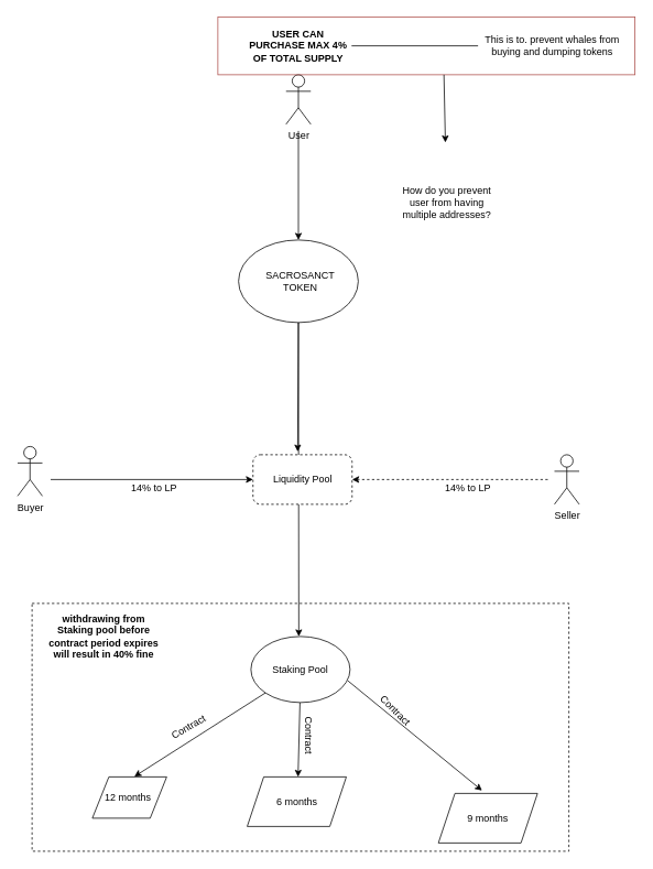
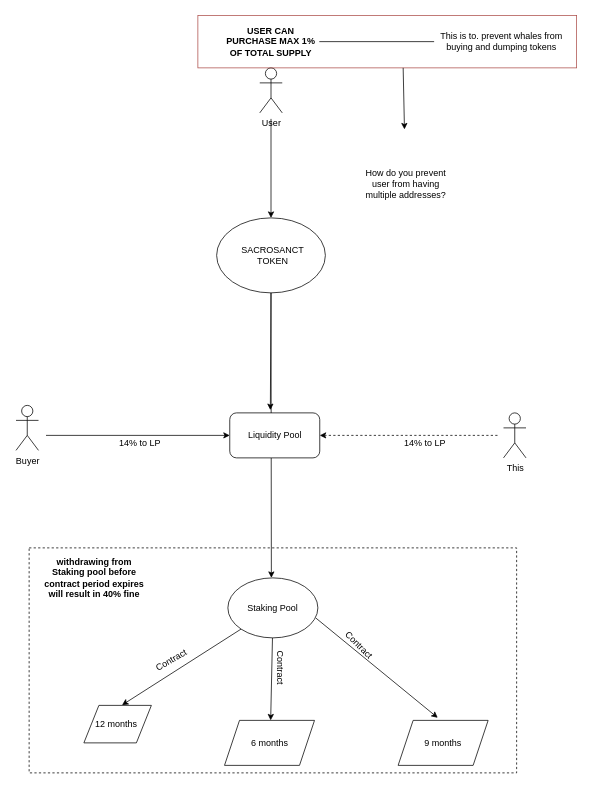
  <mxCell id="0" />
  <mxCell id="1" parent="0" />
  <mxCell id="2" value="" style="endArrow=classic;html=1;startSize=6;endSize=6;targetPerimeterSpacing=8;startArrow=none;entryX=0.513;entryY=0;entryDx=0;entryDy=0;entryPerimeter=0;" edge="1" parent="1" source="28" target="25"><mxGeometry width="50" height="50" relative="1" as="geometry"><mxPoint x="360" y="770" as="sourcePoint" /><mxPoint x="360" y="978" as="targetPoint" /></mxGeometry></mxCell>
  <mxCell id="3" value="" style="endArrow=classic;html=1;startSize=6;endSize=6;sourcePerimeterSpacing=8;targetPerimeterSpacing=8;exitX=0.5;exitY=1;exitDx=0;exitDy=0;" edge="1" parent="1" source="4"><mxGeometry width="50" height="50" relative="1" as="geometry"><mxPoint x="448" y="550" as="sourcePoint" /><mxPoint x="361" y="770" as="targetPoint" /></mxGeometry></mxCell>
  <mxCell id="4" value="" style="ellipse;whiteSpace=wrap;html=1;hachureGap=4;pointerEvents=0;" vertex="1" parent="1"><mxGeometry x="288" y="290" width="145" height="100" as="geometry" /></mxCell>
  <mxCell id="5" value="SACROSANCT TOKEN" style="text;html=1;strokeColor=none;fillColor=none;align=center;verticalAlign=middle;whiteSpace=wrap;rounded=0;hachureGap=4;pointerEvents=0;" vertex="1" parent="1"><mxGeometry x="343" y="330" width="40" height="20" as="geometry" /></mxCell>
  <mxCell id="6" value="Buyer" style="shape=umlActor;verticalLabelPosition=bottom;verticalAlign=top;html=1;outlineConnect=0;hachureGap=4;pointerEvents=0;" vertex="1" parent="1"><mxGeometry x="20.5" y="540" width="30" height="60" as="geometry" /></mxCell>
- <mxCell id="7" value="Seller" style="shape=umlActor;verticalLabelPosition=bottom;verticalAlign=top;html=1;outlineConnect=0;hachureGap=4;pointerEvents=0;" vertex="1" parent="1"><mxGeometry x="670.5" y="550" width="30" height="60" as="geometry" /></mxCell>
- <mxCell id="8" value="Liquidity Pool" style="rounded=1;whiteSpace=wrap;html=1;hachureGap=4;pointerEvents=0;dashed=1;" vertex="1" parent="1"><mxGeometry x="305.5" y="550" width="120" height="60" as="geometry" /></mxCell>
+ <mxCell id="7" value="This" style="shape=umlActor;verticalLabelPosition=bottom;verticalAlign=top;html=1;outlineConnect=0;hachureGap=4;pointerEvents=0;" vertex="1" parent="1"><mxGeometry x="670.5" y="550" width="30" height="60" as="geometry" /></mxCell>
+ <mxCell id="8" value="Liquidity Pool" style="rounded=1;whiteSpace=wrap;html=1;hachureGap=4;pointerEvents=0;" vertex="1" parent="1"><mxGeometry x="305.5" y="550" width="120" height="60" as="geometry" /></mxCell>
  <mxCell id="9" value="" style="endArrow=classic;html=1;startSize=6;endSize=6;sourcePerimeterSpacing=8;targetPerimeterSpacing=8;entryX=0;entryY=0.5;entryDx=0;entryDy=0;" edge="1" parent="1" target="8"><mxGeometry width="50" height="50" relative="1" as="geometry"><mxPoint x="60.5" y="580" as="sourcePoint" /><mxPoint x="490.5" y="680" as="targetPoint" /></mxGeometry></mxCell>
  <mxCell id="10" value="" style="endArrow=classic;html=1;startSize=6;endSize=6;sourcePerimeterSpacing=8;targetPerimeterSpacing=8;entryX=1;entryY=0.5;entryDx=0;entryDy=0;dashed=1;" edge="1" parent="1" source="7" target="8"><mxGeometry width="50" height="50" relative="1" as="geometry"><mxPoint x="440.5" y="730" as="sourcePoint" /><mxPoint x="430.5" y="580" as="targetPoint" /></mxGeometry></mxCell>
  <mxCell id="11" value="14% to LP" style="text;html=1;strokeColor=none;fillColor=none;align=center;verticalAlign=middle;whiteSpace=wrap;rounded=0;hachureGap=4;pointerEvents=0;" vertex="1" parent="1"><mxGeometry x="530.5" y="580" width="70" height="20" as="geometry" /></mxCell>
  <mxCell id="12" value="14% to LP" style="text;html=1;strokeColor=none;fillColor=none;align=center;verticalAlign=middle;whiteSpace=wrap;rounded=0;hachureGap=4;pointerEvents=0;" vertex="1" parent="1"><mxGeometry x="150.5" y="580" width="70" height="20" as="geometry" /></mxCell>
  <mxCell id="13" value="" style="endArrow=classic;html=1;startSize=6;endSize=6;sourcePerimeterSpacing=8;targetPerimeterSpacing=8;exitX=0.5;exitY=1;exitDx=0;exitDy=0;entryX=0.451;entryY=-0.063;entryDx=0;entryDy=0;entryPerimeter=0;" edge="1" parent="1" source="4" target="8"><mxGeometry width="50" height="50" relative="1" as="geometry"><mxPoint x="408" y="500" as="sourcePoint" /><mxPoint x="458" y="450" as="targetPoint" /></mxGeometry></mxCell>
  <mxCell id="14" value="User" style="shape=umlActor;verticalLabelPosition=bottom;verticalAlign=top;html=1;outlineConnect=0;hachureGap=4;pointerEvents=0;" vertex="1" parent="1"><mxGeometry x="345.5" y="90" width="30" height="60" as="geometry" /></mxCell>
  <mxCell id="15" value="" style="endArrow=classic;html=1;startSize=6;endSize=6;sourcePerimeterSpacing=8;targetPerimeterSpacing=8;entryX=0.5;entryY=0;entryDx=0;entryDy=0;" edge="1" parent="1" source="14" target="4"><mxGeometry width="50" height="50" relative="1" as="geometry"><mxPoint x="358" y="160" as="sourcePoint" /><mxPoint x="498" y="280" as="targetPoint" /></mxGeometry></mxCell>
- <mxCell id="16" value="&lt;b&gt;USER CAN PURCHASE MAX 4% OF TOTAL SUPPLY&lt;/b&gt;" style="text;html=1;strokeColor=none;fillColor=none;align=center;verticalAlign=middle;whiteSpace=wrap;rounded=0;hachureGap=4;pointerEvents=0;" vertex="1" parent="1"><mxGeometry x="296.13" y="30" width="128.75" height="50" as="geometry" /></mxCell>
+ <mxCell id="16" value="&lt;b&gt;USER CAN PURCHASE MAX 1% OF TOTAL SUPPLY&lt;/b&gt;" style="text;html=1;strokeColor=none;fillColor=none;align=center;verticalAlign=middle;whiteSpace=wrap;rounded=0;hachureGap=4;pointerEvents=0;" vertex="1" parent="1"><mxGeometry x="296.13" y="30" width="128.75" height="50" as="geometry" /></mxCell>
  <mxCell id="17" value="This is to. prevent whales from buying and dumping tokens" style="text;html=1;strokeColor=none;fillColor=none;align=center;verticalAlign=middle;whiteSpace=wrap;rounded=0;hachureGap=4;pointerEvents=0;" vertex="1" parent="1"><mxGeometry x="578" y="45" width="180" height="20" as="geometry" /></mxCell>
  <mxCell id="18" value="" style="endArrow=none;html=1;startSize=6;endSize=6;sourcePerimeterSpacing=8;targetPerimeterSpacing=8;exitX=1;exitY=0.5;exitDx=0;exitDy=0;entryX=0;entryY=0.5;entryDx=0;entryDy=0;" edge="1" parent="1" source="16" target="17"><mxGeometry width="50" height="50" relative="1" as="geometry"><mxPoint x="448" y="260" as="sourcePoint" /><mxPoint x="498" y="210" as="targetPoint" /></mxGeometry></mxCell>
  <mxCell id="19" value="" style="rounded=0;whiteSpace=wrap;html=1;hachureGap=4;pointerEvents=0;strokeColor=#AD4F4B;strokeWidth=1;fillColor=none;" vertex="1" parent="1"><mxGeometry x="263" y="20" width="505" height="70" as="geometry" /></mxCell>
  <mxCell id="20" value="" style="endArrow=classic;html=1;startSize=6;endSize=6;sourcePerimeterSpacing=8;targetPerimeterSpacing=8;exitX=0.542;exitY=1;exitDx=0;exitDy=0;exitPerimeter=0;" edge="1" parent="1" source="19" target="21"><mxGeometry width="50" height="50" relative="1" as="geometry"><mxPoint x="448" y="260" as="sourcePoint" /><mxPoint x="537" y="190" as="targetPoint" /></mxGeometry></mxCell>
  <mxCell id="21" value="How do you prevent user from having multiple addresses?" style="text;html=1;strokeColor=none;fillColor=none;align=center;verticalAlign=middle;whiteSpace=wrap;rounded=0;hachureGap=4;pointerEvents=0;" vertex="1" parent="1"><mxGeometry x="479.5" y="180" width="121" height="130" as="geometry" /></mxCell>
  <mxCell id="22" value="Staking pool" style="text;html=1;strokeColor=none;fillColor=none;align=center;verticalAlign=middle;whiteSpace=wrap;rounded=0;hachureGap=4;pointerEvents=0;" vertex="1" parent="1"><mxGeometry x="335.5" y="820" width="40" height="20" as="geometry" /></mxCell>
  <mxCell id="23" value="" style="endArrow=classic;html=1;startSize=6;endSize=6;sourcePerimeterSpacing=8;targetPerimeterSpacing=8;exitX=0.977;exitY=0.669;exitDx=0;exitDy=0;exitPerimeter=0;entryX=0.44;entryY=-0.058;entryDx=0;entryDy=0;entryPerimeter=0;" edge="1" parent="1" source="28" target="27"><mxGeometry width="50" height="50" relative="1" as="geometry"><mxPoint x="448" y="820" as="sourcePoint" /><mxPoint x="548" y="960" as="targetPoint" /></mxGeometry></mxCell>
  <mxCell id="24" value="" style="endArrow=classic;html=1;startSize=6;endSize=6;sourcePerimeterSpacing=8;targetPerimeterSpacing=8;exitX=0;exitY=1;exitDx=0;exitDy=0;entryX=0.565;entryY=-0.008;entryDx=0;entryDy=0;entryPerimeter=0;" edge="1" parent="1" source="28" target="26"><mxGeometry width="50" height="50" relative="1" as="geometry"><mxPoint x="424.74" y="862.48" as="sourcePoint" /><mxPoint x="168" y="960" as="targetPoint" /></mxGeometry></mxCell>
- <mxCell id="25" value="6 months" style="shape=parallelogram;perimeter=parallelogramPerimeter;whiteSpace=wrap;html=1;fixedSize=1;hachureGap=4;pointerEvents=0;strokeColor=#000000;strokeWidth=1;fillColor=default;" vertex="1" parent="1"><mxGeometry x="298.5" y="940" width="120" height="60" as="geometry" /></mxCell>
+ <mxCell id="25" value="6 months" style="shape=parallelogram;perimeter=parallelogramPerimeter;whiteSpace=wrap;html=1;fixedSize=1;hachureGap=4;pointerEvents=0;strokeColor=#000000;strokeWidth=1;fillColor=default;" vertex="1" parent="1"><mxGeometry x="298.5" y="960" width="120" height="60" as="geometry" /></mxCell>
  <mxCell id="26" value="12 months&amp;nbsp;" style="shape=parallelogram;perimeter=parallelogramPerimeter;whiteSpace=wrap;html=1;fixedSize=1;hachureGap=4;pointerEvents=0;strokeColor=#000000;strokeWidth=1;fillColor=default;" vertex="1" parent="1"><mxGeometry x="111" y="940" width="90" height="50" as="geometry" /></mxCell>
  <mxCell id="27" value="9 months" style="shape=parallelogram;perimeter=parallelogramPerimeter;whiteSpace=wrap;html=1;fixedSize=1;hachureGap=4;pointerEvents=0;strokeColor=#000000;strokeWidth=1;fillColor=default;" vertex="1" parent="1"><mxGeometry x="530" y="960" width="120" height="60" as="geometry" /></mxCell>
  <mxCell id="28" value="Staking Pool&lt;br&gt;" style="ellipse;whiteSpace=wrap;html=1;hachureGap=4;pointerEvents=0;strokeColor=#000000;strokeWidth=1;fillColor=default;" vertex="1" parent="1"><mxGeometry x="303" y="770" width="120" height="80" as="geometry" /></mxCell>
  <mxCell id="29" value="" style="endArrow=none;html=1;startSize=6;endSize=6;sourcePerimeterSpacing=8;" edge="1" parent="1" target="28"><mxGeometry width="50" height="50" relative="1" as="geometry"><mxPoint x="360" y="770" as="sourcePoint" /><mxPoint x="360" y="978" as="targetPoint" /></mxGeometry></mxCell>
  <mxCell id="30" value="" style="rounded=0;whiteSpace=wrap;html=1;hachureGap=4;pointerEvents=0;strokeColor=#000000;strokeWidth=1;fillColor=none;dashed=1;" vertex="1" parent="1"><mxGeometry x="38" y="730" width="650" height="300" as="geometry" /></mxCell>
  <mxCell id="31" value="&lt;b&gt;withdrawing from Staking pool before contract period expires will result in 40% fine&lt;/b&gt;" style="text;html=1;strokeColor=none;fillColor=none;align=center;verticalAlign=middle;whiteSpace=wrap;rounded=0;dashed=1;hachureGap=4;pointerEvents=0;" vertex="1" parent="1"><mxGeometry x="50.5" y="740" width="147.5" height="60" as="geometry" /></mxCell>
  <mxCell id="32" value="Contract" style="text;html=1;strokeColor=none;fillColor=none;align=center;verticalAlign=middle;whiteSpace=wrap;rounded=0;dashed=1;hachureGap=4;pointerEvents=0;rotation=45;" vertex="1" parent="1"><mxGeometry x="448" y="850" width="60" height="20" as="geometry" /></mxCell>
  <mxCell id="33" value="Contract" style="text;html=1;strokeColor=none;fillColor=none;align=center;verticalAlign=middle;whiteSpace=wrap;rounded=0;dashed=1;hachureGap=4;pointerEvents=0;rotation=-30;" vertex="1" parent="1"><mxGeometry x="198" y="870" width="60" height="20" as="geometry" /></mxCell>
  <mxCell id="34" value="Contract" style="text;html=1;strokeColor=none;fillColor=none;align=center;verticalAlign=middle;whiteSpace=wrap;rounded=0;dashed=1;hachureGap=4;pointerEvents=0;rotation=90;" vertex="1" parent="1"><mxGeometry x="343" y="880" width="60" height="20" as="geometry" /></mxCell>
